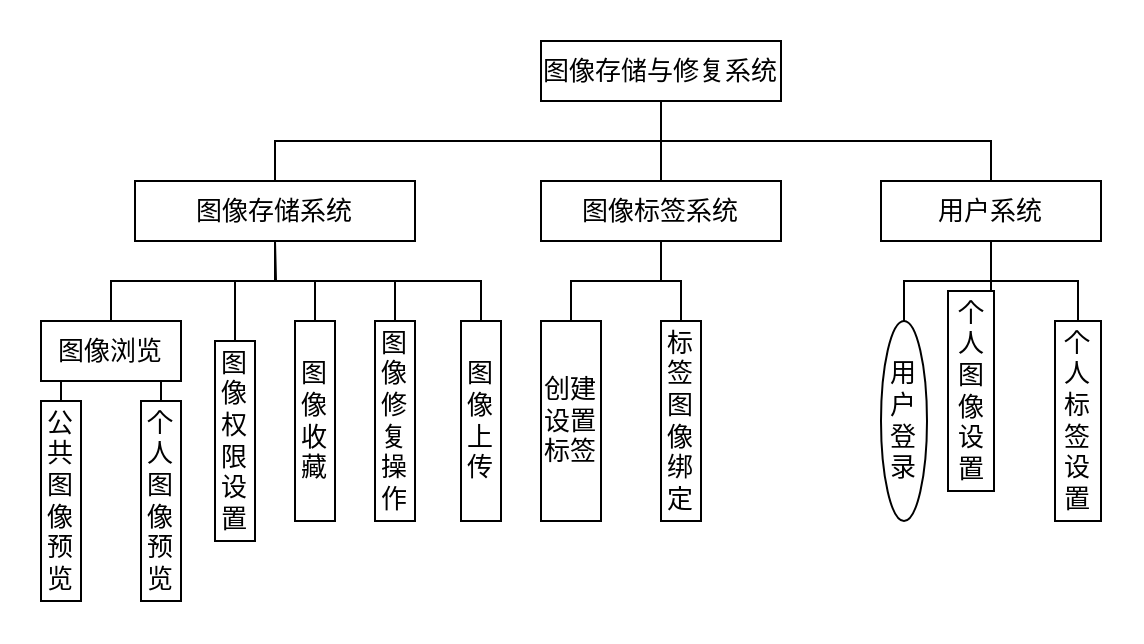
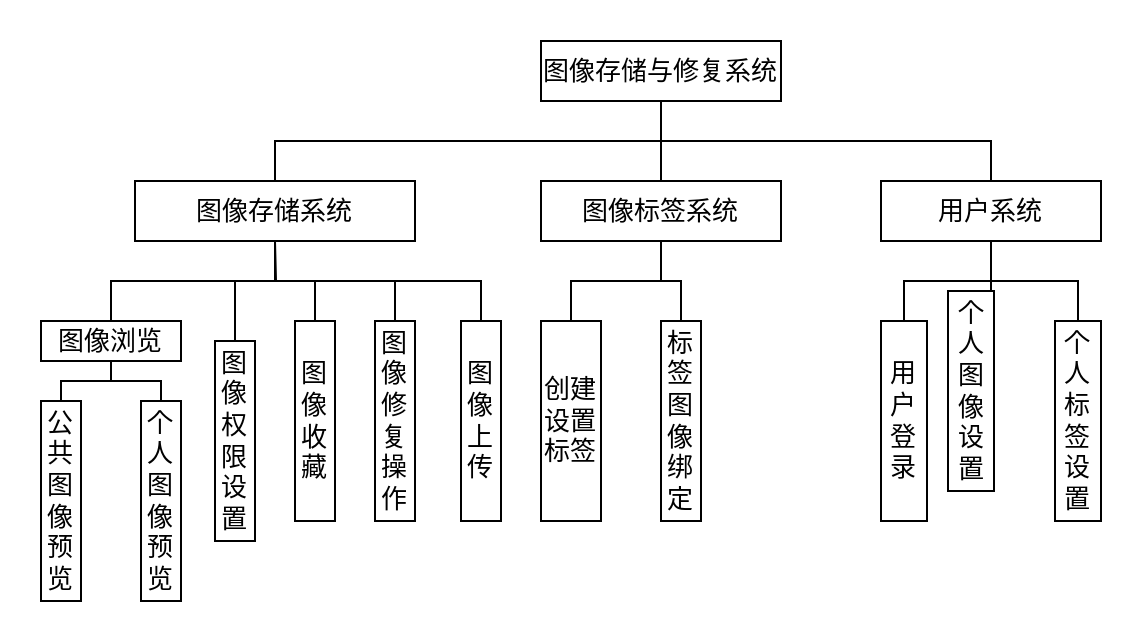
  <mxCell id="0" />
  <mxCell id="1" parent="0" />
  <mxCell id="2" style="rounded=0;orthogonalLoop=1;jettySize=auto;html=1;exitX=0.5;exitY=1;exitDx=0;exitDy=0;entryX=0.5;entryY=0;entryDx=0;entryDy=0;edgeStyle=orthogonalEdgeStyle;endArrow=none;endFill=0;fontFamily=宋体;" edge="1" parent="1" source="4" target="7"><mxGeometry relative="1" as="geometry" /></mxCell>
  <mxCell id="3" style="edgeStyle=orthogonalEdgeStyle;rounded=0;orthogonalLoop=1;jettySize=auto;html=1;exitX=0.5;exitY=1;exitDx=0;exitDy=0;entryX=0.5;entryY=0;entryDx=0;entryDy=0;endArrow=none;endFill=0;fontFamily=宋体;" edge="1" parent="1" source="4" target="19"><mxGeometry relative="1" as="geometry" /></mxCell>
  <mxCell id="4" value="图像存储与修复系统" style="rounded=0;whiteSpace=wrap;html=1;fontFamily=宋体;fontSize=13;" vertex="1" parent="1"><mxGeometry x="270" y="20" width="120" height="30" as="geometry" /></mxCell>
  <mxCell id="5" style="edgeStyle=orthogonalEdgeStyle;shape=connector;rounded=0;orthogonalLoop=1;jettySize=auto;html=1;exitX=0.5;exitY=0;exitDx=0;exitDy=0;labelBackgroundColor=default;strokeColor=default;fontFamily=宋体;fontSize=11;fontColor=default;endArrow=none;endFill=0;" edge="1" parent="1" source="6"><mxGeometry relative="1" as="geometry"><mxPoint x="137" y="120" as="targetPoint" /><Array as="points"><mxPoint x="197" y="140" /><mxPoint x="137" y="140" /></Array></mxGeometry></mxCell>
  <mxCell id="6" value="图像修复操作" style="rounded=0;whiteSpace=wrap;html=1;fontSize=13;fontFamily=宋体;" vertex="1" parent="1"><mxGeometry x="187" y="160" width="20" height="100" as="geometry" /></mxCell>
  <mxCell id="7" value="图像存储系统" style="rounded=0;whiteSpace=wrap;html=1;fontSize=13;fontFamily=宋体;" vertex="1" parent="1"><mxGeometry x="67" y="90" width="140" height="30" as="geometry" /></mxCell>
  <mxCell id="8" style="edgeStyle=orthogonalEdgeStyle;shape=connector;rounded=0;orthogonalLoop=1;jettySize=auto;html=1;exitX=0.5;exitY=0;exitDx=0;exitDy=0;labelBackgroundColor=default;strokeColor=default;fontFamily=宋体;fontSize=11;fontColor=default;endArrow=none;endFill=0;" edge="1" parent="1" source="9"><mxGeometry relative="1" as="geometry"><mxPoint x="137" y="130" as="targetPoint" /><Array as="points"><mxPoint x="117" y="140" /><mxPoint x="137" y="140" /></Array></mxGeometry></mxCell>
  <mxCell id="9" value="图像权限设置" style="rounded=0;whiteSpace=wrap;html=1;fontSize=13;fontFamily=宋体;" vertex="1" parent="1"><mxGeometry x="107" y="170" width="20" height="100" as="geometry" /></mxCell>
  <mxCell id="10" style="edgeStyle=orthogonalEdgeStyle;shape=connector;rounded=0;orthogonalLoop=1;jettySize=auto;html=1;exitX=0.5;exitY=0;exitDx=0;exitDy=0;labelBackgroundColor=default;strokeColor=default;fontFamily=宋体;fontSize=11;fontColor=default;endArrow=none;endFill=0;" edge="1" parent="1" source="11"><mxGeometry relative="1" as="geometry"><mxPoint x="137" y="120" as="targetPoint" /></mxGeometry></mxCell>
  <mxCell id="11" value="图像收藏" style="rounded=0;whiteSpace=wrap;html=1;fontSize=13;fontFamily=宋体;" vertex="1" parent="1"><mxGeometry x="147" y="160" width="20" height="100" as="geometry" /></mxCell>
  <mxCell id="12" style="edgeStyle=orthogonalEdgeStyle;shape=connector;rounded=0;orthogonalLoop=1;jettySize=auto;html=1;exitX=0.5;exitY=0;exitDx=0;exitDy=0;entryX=0.5;entryY=1;entryDx=0;entryDy=0;labelBackgroundColor=default;strokeColor=default;fontFamily=Helvetica;fontSize=11;fontColor=default;endArrow=none;endFill=0;" edge="1" parent="1" source="13" target="7"><mxGeometry relative="1" as="geometry" /></mxCell>
- <mxCell id="13" value="图像浏览" style="rounded=0;whiteSpace=wrap;html=1;fontSize=13;fontFamily=宋体;" vertex="1" parent="1"><mxGeometry x="20" y="160" width="70" height="30" as="geometry" /></mxCell>
+ <mxCell id="13" value="图像浏览" style="rounded=0;whiteSpace=wrap;html=1;fontSize=13;fontFamily=宋体;" vertex="1" parent="1"><mxGeometry x="20" y="160" width="70" height="20" as="geometry" /></mxCell>
  <mxCell id="14" value="公共图像预览" style="rounded=0;whiteSpace=wrap;html=1;fontSize=13;fontFamily=宋体;" vertex="1" parent="1"><mxGeometry x="20" y="200" width="20" height="100" as="geometry" /></mxCell>
  <mxCell id="15" style="edgeStyle=orthogonalEdgeStyle;shape=connector;rounded=0;orthogonalLoop=1;jettySize=auto;html=1;exitX=0.5;exitY=1;exitDx=0;exitDy=0;entryX=0.5;entryY=0;entryDx=0;entryDy=0;labelBackgroundColor=default;strokeColor=default;fontFamily=宋体;fontSize=11;fontColor=default;endArrow=none;endFill=0;" edge="1" parent="1" source="13" target="14"><mxGeometry relative="1" as="geometry"><Array as="points"><mxPoint x="55" y="190" /><mxPoint x="30" y="190" /></Array></mxGeometry></mxCell>
  <mxCell id="16" value="个人图像预览" style="rounded=0;whiteSpace=wrap;html=1;fontSize=13;fontFamily=宋体;" vertex="1" parent="1"><mxGeometry x="70" y="200" width="20" height="100" as="geometry" /></mxCell>
  <mxCell id="17" style="edgeStyle=orthogonalEdgeStyle;shape=connector;rounded=0;orthogonalLoop=1;jettySize=auto;html=1;exitX=0.5;exitY=1;exitDx=0;exitDy=0;entryX=0.5;entryY=0;entryDx=0;entryDy=0;labelBackgroundColor=default;strokeColor=default;fontFamily=宋体;fontSize=11;fontColor=default;endArrow=none;endFill=0;" edge="1" parent="1" source="13" target="16"><mxGeometry relative="1" as="geometry"><Array as="points"><mxPoint x="55" y="190" /><mxPoint x="80" y="190" /></Array></mxGeometry></mxCell>
  <mxCell id="18" value="" style="group" vertex="1" connectable="0" parent="1"><mxGeometry x="440" y="90" width="110" height="170" as="geometry" /></mxCell>
  <mxCell id="19" value="用户系统" style="rounded=0;whiteSpace=wrap;html=1;fontSize=13;fontFamily=宋体;" vertex="1" parent="18"><mxGeometry width="110" height="30" as="geometry" /></mxCell>
  <mxCell id="20" style="edgeStyle=orthogonalEdgeStyle;shape=connector;rounded=0;orthogonalLoop=1;jettySize=auto;html=1;exitX=0.5;exitY=0;exitDx=0;exitDy=0;entryX=0.5;entryY=1;entryDx=0;entryDy=0;labelBackgroundColor=default;strokeColor=default;fontFamily=宋体;fontSize=11;fontColor=default;endArrow=none;endFill=0;" edge="1" parent="18" source="21" target="19"><mxGeometry relative="1" as="geometry" /></mxCell>
- <mxCell id="21" value="用户登录" style="ellipse;whiteSpace=wrap;html=1;fontSize=13;fontFamily=宋体;" vertex="1" parent="18"><mxGeometry y="70" width="23" height="100" as="geometry" /></mxCell>
+ <mxCell id="21" value="用户登录" style="rounded=0;whiteSpace=wrap;html=1;fontSize=13;fontFamily=宋体;" vertex="1" parent="18"><mxGeometry y="70" width="23" height="100" as="geometry" /></mxCell>
  <mxCell id="22" style="edgeStyle=orthogonalEdgeStyle;shape=connector;rounded=0;orthogonalLoop=1;jettySize=auto;html=1;exitX=0.5;exitY=0;exitDx=0;exitDy=0;entryX=0.5;entryY=1;entryDx=0;entryDy=0;labelBackgroundColor=default;strokeColor=default;fontFamily=宋体;fontSize=11;fontColor=default;endArrow=none;endFill=0;" edge="1" parent="18" source="23" target="19"><mxGeometry relative="1" as="geometry" /></mxCell>
  <mxCell id="23" value="个人标签设置" style="rounded=0;whiteSpace=wrap;html=1;fontSize=13;fontFamily=宋体;" vertex="1" parent="18"><mxGeometry x="87" y="70" width="23" height="100" as="geometry" /></mxCell>
  <mxCell id="24" style="edgeStyle=orthogonalEdgeStyle;shape=connector;rounded=0;orthogonalLoop=1;jettySize=auto;html=1;exitX=0.5;exitY=0;exitDx=0;exitDy=0;labelBackgroundColor=default;strokeColor=default;fontFamily=Helvetica;fontSize=11;fontColor=default;endArrow=none;endFill=0;" edge="1" parent="18" source="25"><mxGeometry relative="1" as="geometry"><mxPoint x="55" y="30" as="targetPoint" /></mxGeometry></mxCell>
  <mxCell id="25" value="个人图像设置" style="rounded=0;whiteSpace=wrap;html=1;fontSize=13;fontFamily=宋体;" vertex="1" parent="18"><mxGeometry x="33.5" y="55" width="23" height="100" as="geometry" /></mxCell>
  <mxCell id="26" style="edgeStyle=orthogonalEdgeStyle;shape=connector;rounded=0;orthogonalLoop=1;jettySize=auto;html=1;exitX=0.5;exitY=0;exitDx=0;exitDy=0;entryX=0.5;entryY=1;entryDx=0;entryDy=0;labelBackgroundColor=default;strokeColor=default;fontFamily=Helvetica;fontSize=11;fontColor=default;endArrow=none;endFill=0;" edge="1" parent="1" source="27" target="4"><mxGeometry relative="1" as="geometry" /></mxCell>
  <mxCell id="27" value="图像标签系统" style="rounded=0;whiteSpace=wrap;html=1;fontSize=13;fontFamily=宋体;" vertex="1" parent="1"><mxGeometry x="270" y="90" width="120" height="30" as="geometry" /></mxCell>
  <mxCell id="28" style="edgeStyle=orthogonalEdgeStyle;shape=connector;rounded=0;orthogonalLoop=1;jettySize=auto;html=1;exitX=0.5;exitY=0;exitDx=0;exitDy=0;entryX=0.5;entryY=1;entryDx=0;entryDy=0;labelBackgroundColor=default;strokeColor=default;fontFamily=Helvetica;fontSize=11;fontColor=default;endArrow=none;endFill=0;" edge="1" parent="1" source="29" target="27"><mxGeometry relative="1" as="geometry" /></mxCell>
  <mxCell id="29" value="创建设置标签" style="rounded=0;whiteSpace=wrap;html=1;fontSize=13;fontFamily=宋体;" vertex="1" parent="1"><mxGeometry x="270" y="160" width="30" height="100" as="geometry" /></mxCell>
  <mxCell id="30" style="edgeStyle=orthogonalEdgeStyle;shape=connector;rounded=0;orthogonalLoop=1;jettySize=auto;html=1;exitX=0.5;exitY=0;exitDx=0;exitDy=0;entryX=0.5;entryY=1;entryDx=0;entryDy=0;labelBackgroundColor=default;strokeColor=default;fontFamily=Helvetica;fontSize=11;fontColor=default;endArrow=none;endFill=0;" edge="1" parent="1" source="31" target="27"><mxGeometry relative="1" as="geometry" /></mxCell>
  <mxCell id="31" value="标签图像绑定" style="rounded=0;whiteSpace=wrap;html=1;fontSize=13;fontFamily=宋体;" vertex="1" parent="1"><mxGeometry x="330" y="160" width="20" height="100" as="geometry" /></mxCell>
  <mxCell id="32" style="edgeStyle=orthogonalEdgeStyle;shape=connector;rounded=0;orthogonalLoop=1;jettySize=auto;html=1;exitX=0.5;exitY=0;exitDx=0;exitDy=0;entryX=0.5;entryY=1;entryDx=0;entryDy=0;labelBackgroundColor=default;strokeColor=default;fontFamily=Helvetica;fontSize=11;fontColor=default;endArrow=none;endFill=0;" edge="1" parent="1" source="33" target="7"><mxGeometry relative="1" as="geometry" /></mxCell>
  <mxCell id="33" value="图像上传" style="rounded=0;whiteSpace=wrap;html=1;fontSize=13;fontFamily=宋体;" vertex="1" parent="1"><mxGeometry x="230" y="160" width="20" height="100" as="geometry" /></mxCell>
